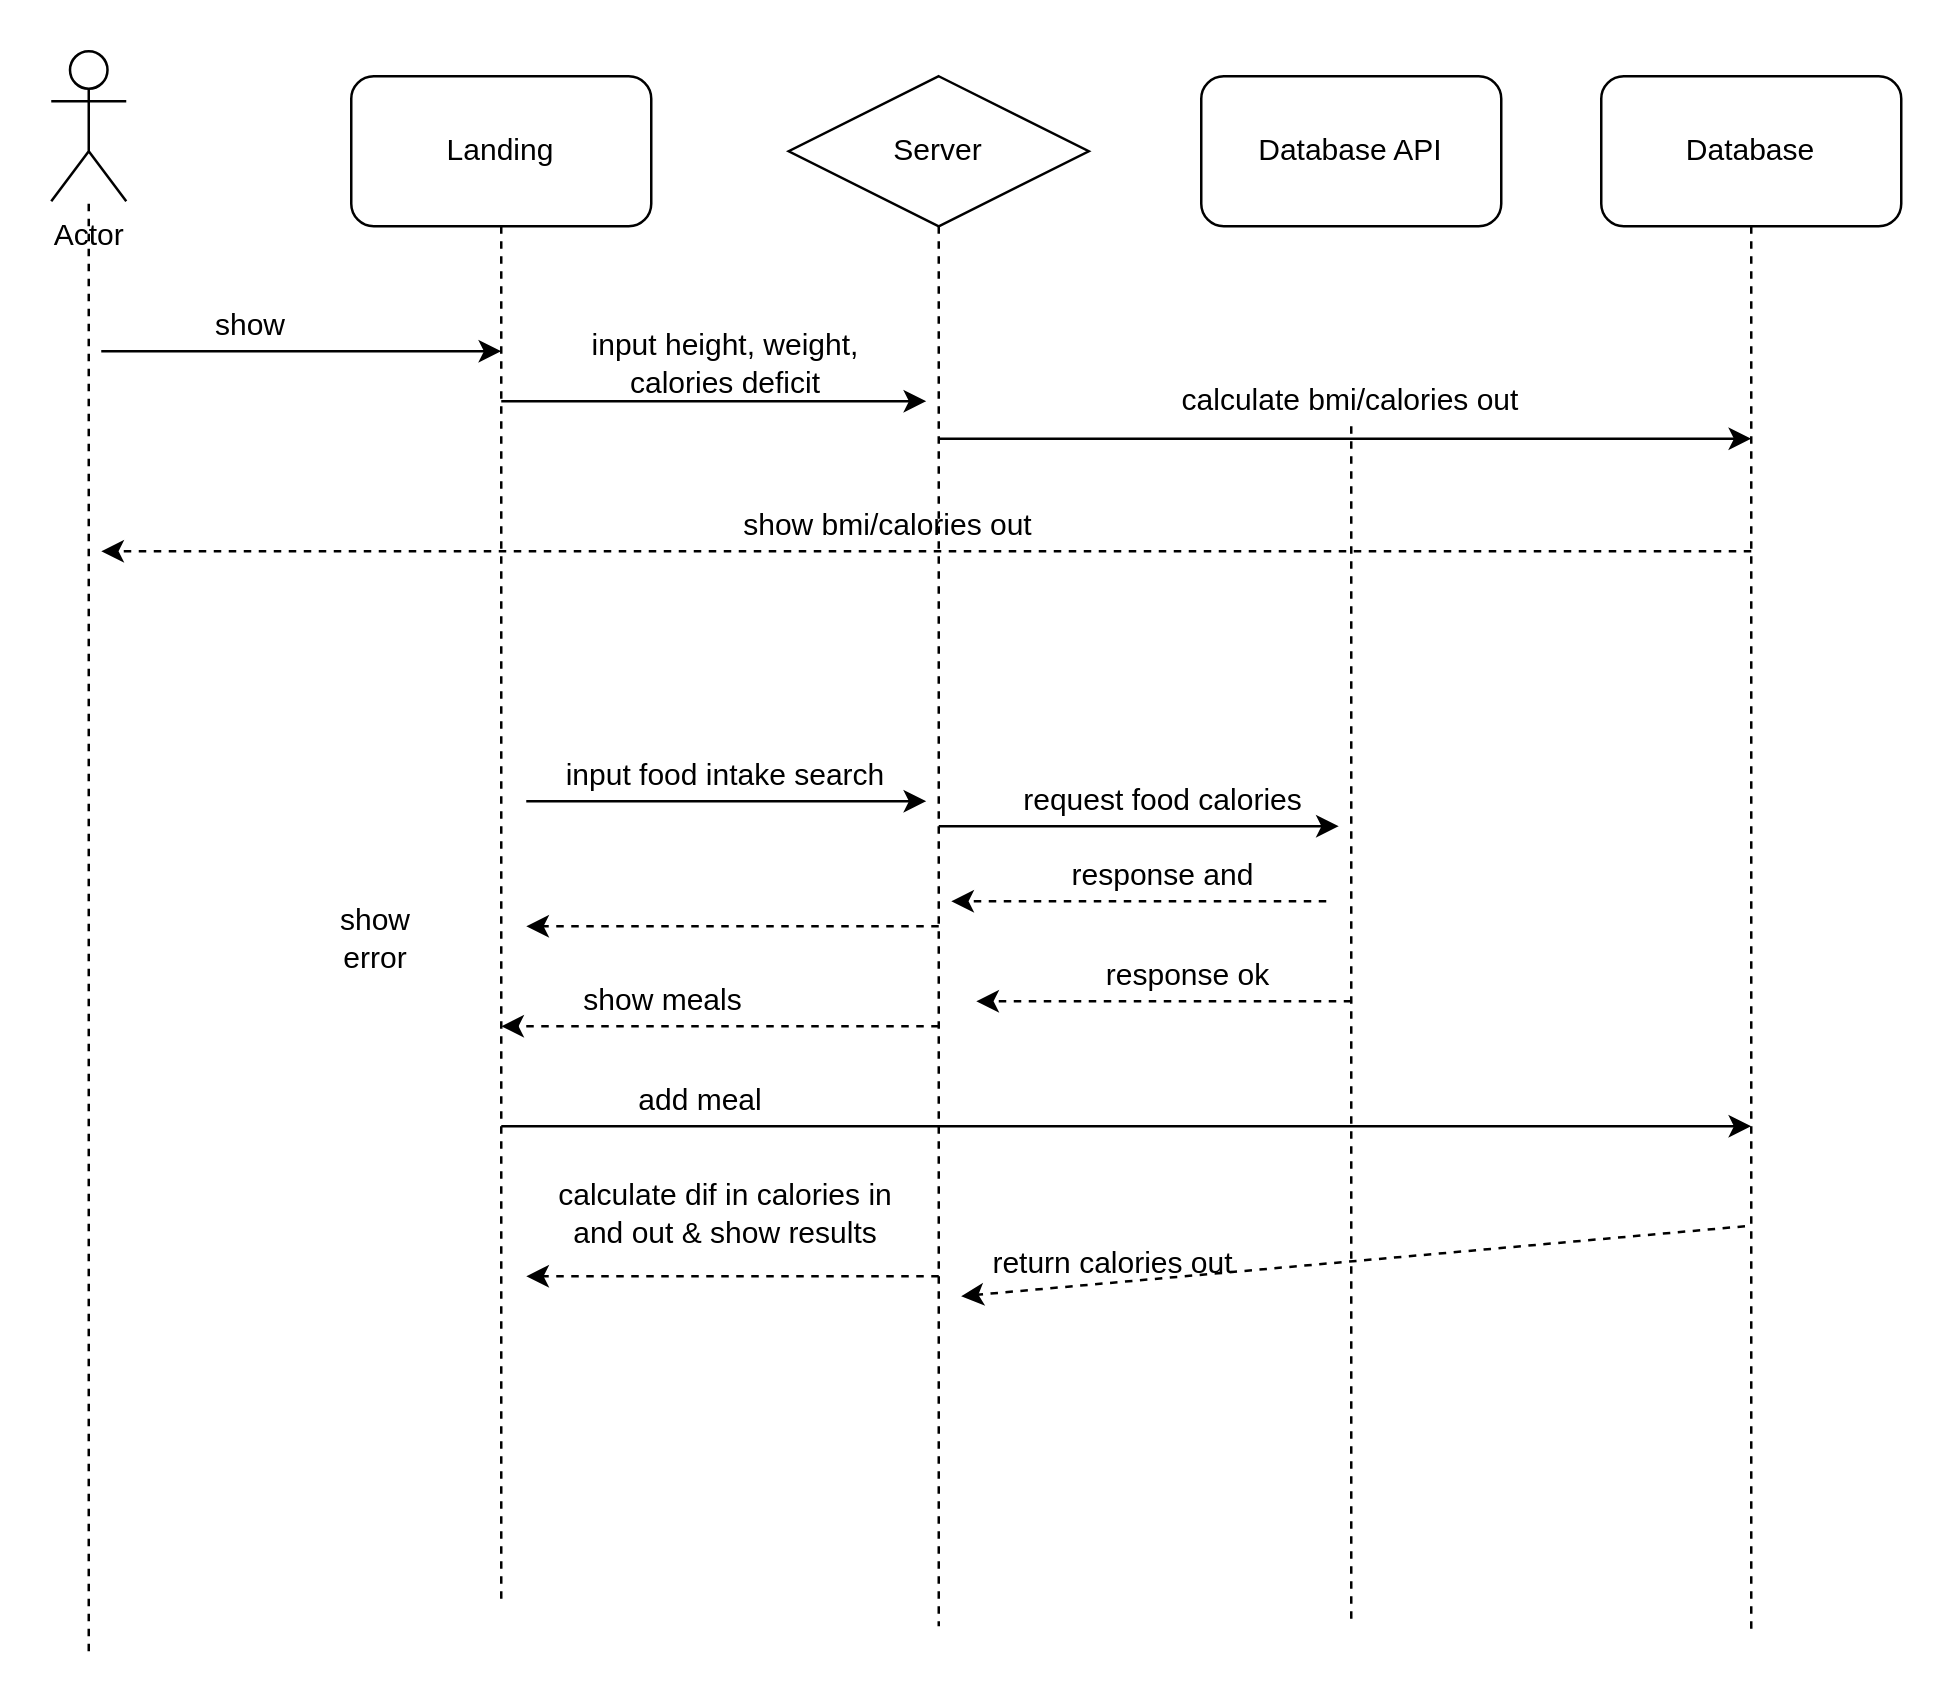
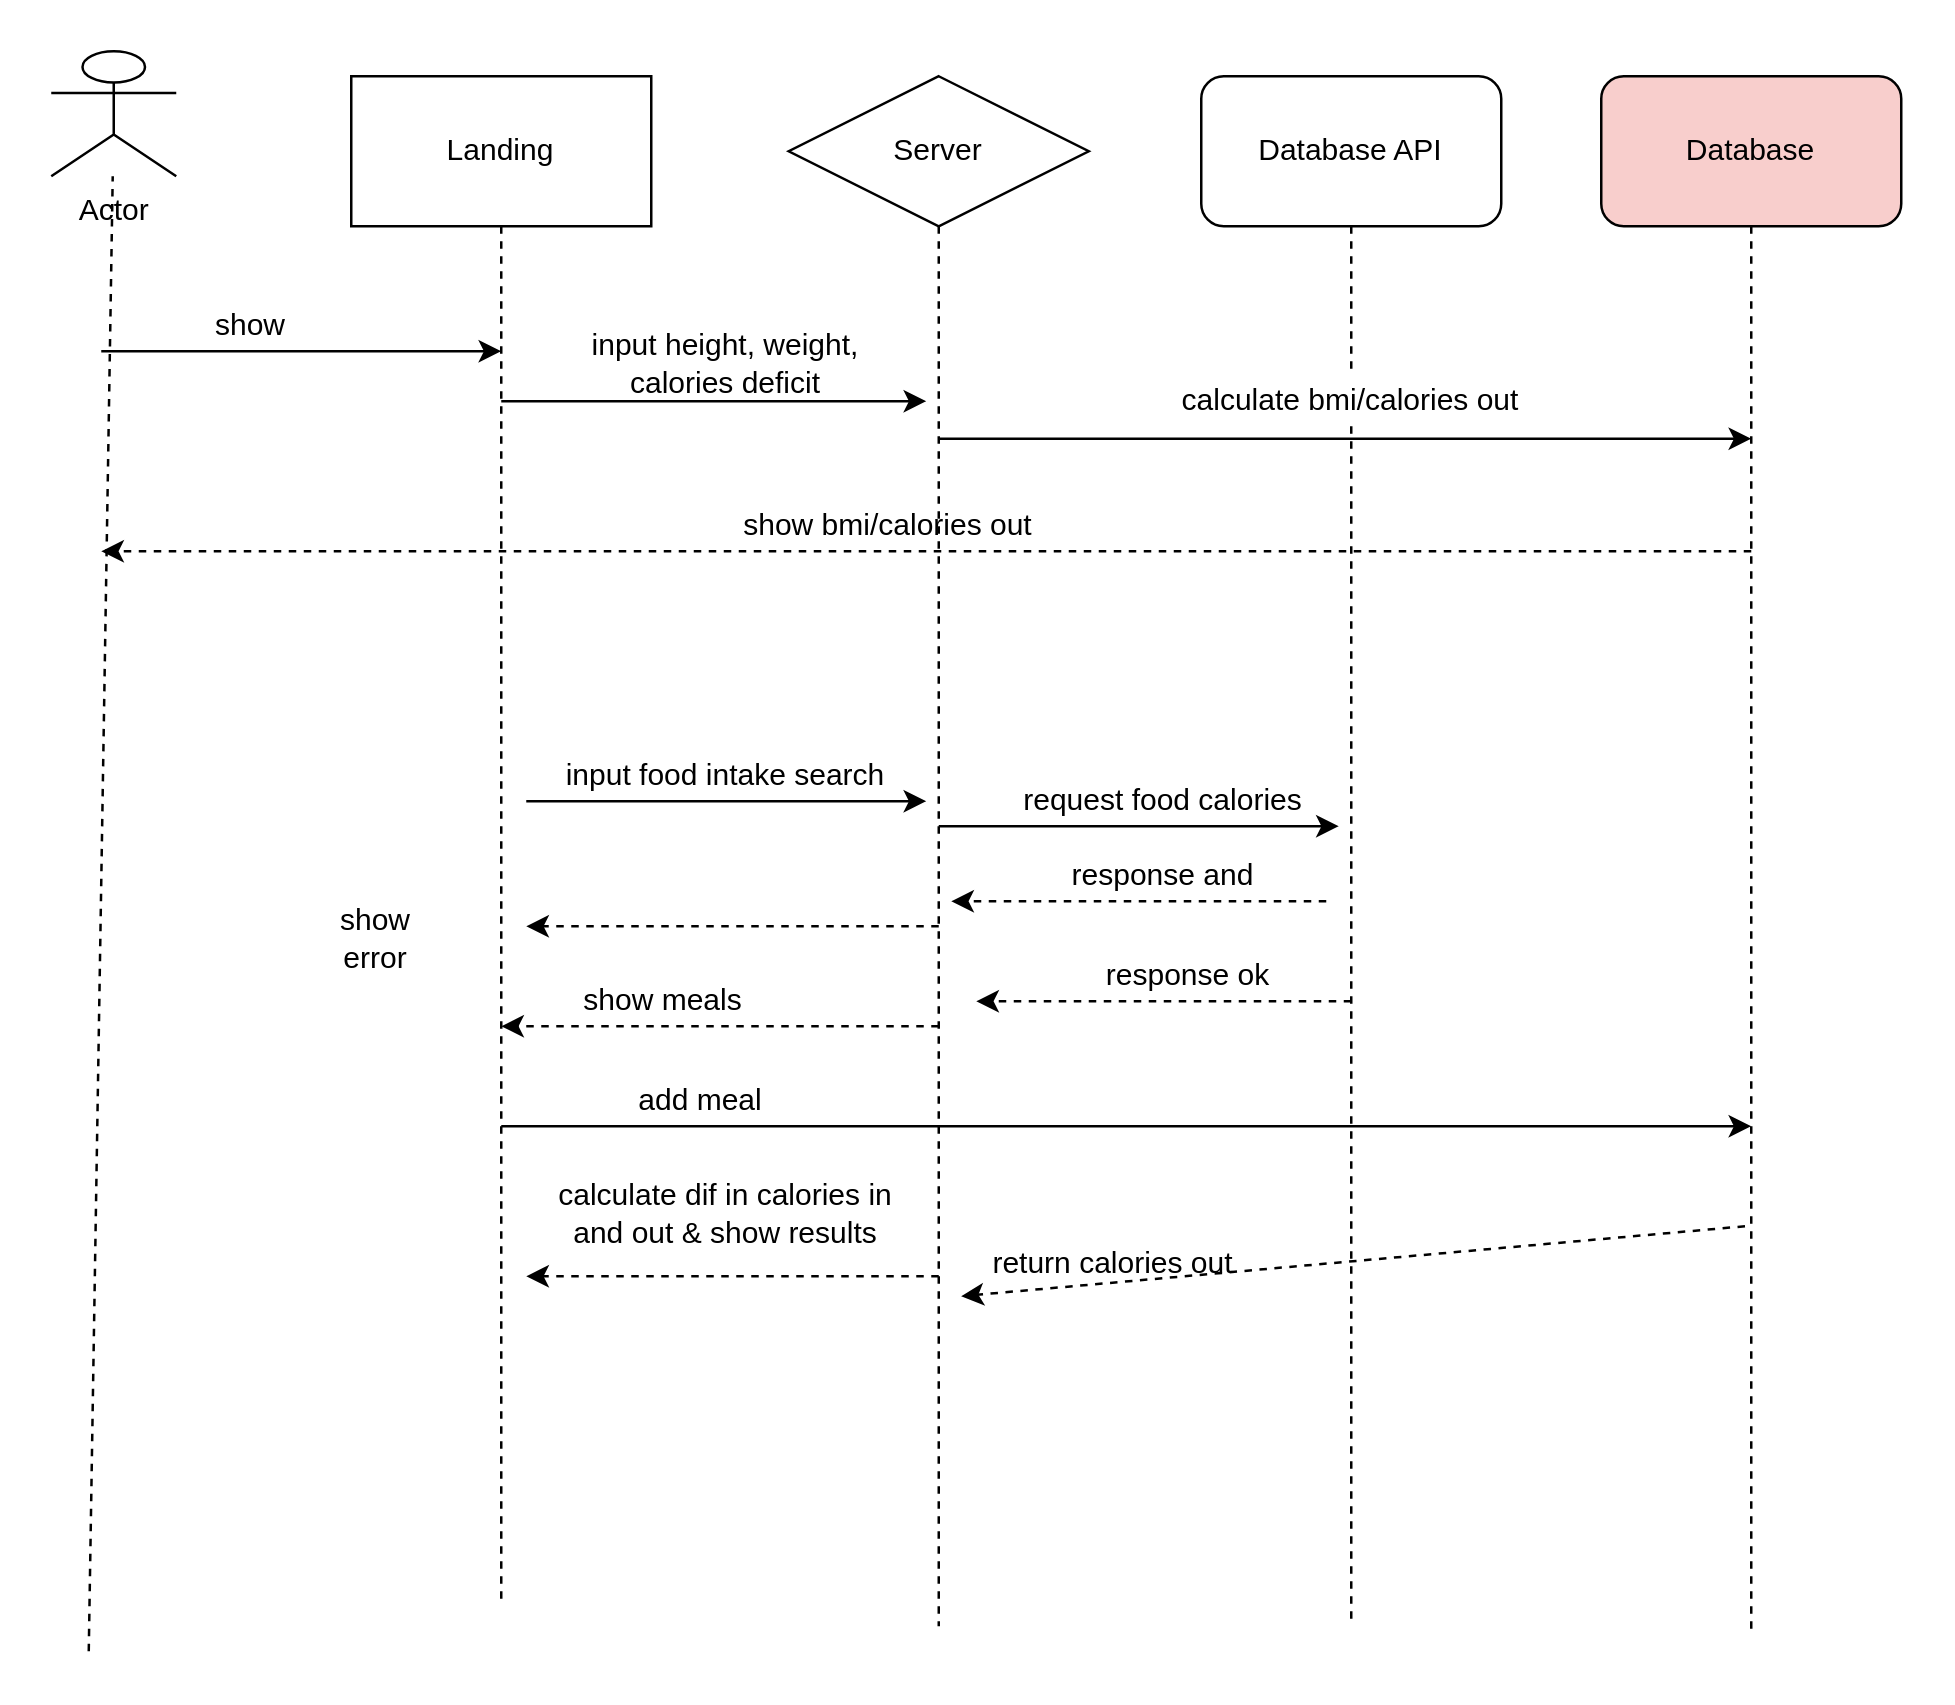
  <mxCell id="0" />
  <mxCell id="1" parent="0" />
  <mxCell id="2" style="edgeStyle=orthogonalEdgeStyle;rounded=0;orthogonalLoop=1;jettySize=auto;html=1;dashed=1;endArrow=none;endFill=0;" parent="1" source="3" edge="1"><mxGeometry relative="1" as="geometry"><mxPoint x="200" y="640" as="targetPoint" /><Array as="points"><mxPoint x="200" y="160" /><mxPoint x="200" y="160" /></Array></mxGeometry></mxCell>
- <mxCell id="3" value="Landing" style="rounded=1;whiteSpace=wrap;html=1;" parent="1" vertex="1"><mxGeometry x="140" y="30" width="120" height="60" as="geometry" /></mxCell>
+ <mxCell id="3" value="Landing" style="whiteSpace=wrap;html=1;rounded=0;" parent="1" vertex="1"><mxGeometry x="140" y="30" width="120" height="60" as="geometry" /></mxCell>
  <mxCell id="4" style="edgeStyle=orthogonalEdgeStyle;rounded=0;orthogonalLoop=1;jettySize=auto;html=1;dashed=1;endArrow=none;endFill=0;" parent="1" source="5" edge="1"><mxGeometry relative="1" as="geometry"><mxPoint x="375" y="650" as="targetPoint" /></mxGeometry></mxCell>
  <mxCell id="5" value="Server" style="rhombus;whiteSpace=wrap;html=1;" parent="1" vertex="1"><mxGeometry x="315" y="30" width="120" height="60" as="geometry" /></mxCell>
  <mxCell id="6" style="edgeStyle=orthogonalEdgeStyle;rounded=0;orthogonalLoop=1;jettySize=auto;html=1;exitX=0.5;exitY=1;exitDx=0;exitDy=0;dashed=1;startArrow=none;endArrow=none;endFill=0;" parent="1" source="17" edge="1"><mxGeometry relative="1" as="geometry"><mxPoint x="540" y="650" as="targetPoint" /></mxGeometry></mxCell>
  <mxCell id="7" value="Database API" style="rounded=1;whiteSpace=wrap;html=1;" parent="1" vertex="1"><mxGeometry x="480" y="30" width="120" height="60" as="geometry" /></mxCell>
  <mxCell id="8" style="edgeStyle=orthogonalEdgeStyle;rounded=0;orthogonalLoop=1;jettySize=auto;html=1;dashed=1;endArrow=none;endFill=0;" parent="1" source="9" edge="1"><mxGeometry relative="1" as="geometry"><mxPoint x="700" y="652" as="targetPoint" /></mxGeometry></mxCell>
- <mxCell id="9" value="Database" style="rounded=1;whiteSpace=wrap;html=1;" parent="1" vertex="1"><mxGeometry x="640" y="30" width="120" height="60" as="geometry" /></mxCell>
- <mxCell id="10" value="Actor" style="shape=umlActor;verticalLabelPosition=bottom;verticalAlign=top;html=1;outlineConnect=0;" parent="1" vertex="1"><mxGeometry x="20" width="30" height="60" as="geometry" y="20" /></mxCell>
+ <mxCell id="9" value="Database" style="rounded=1;whiteSpace=wrap;html=1;fillColor=#f8cecc;" parent="1" vertex="1"><mxGeometry x="640" y="30" width="120" height="60" as="geometry" /></mxCell>
+ <mxCell id="10" value="Actor" style="shape=umlActor;verticalLabelPosition=bottom;verticalAlign=top;html=1;outlineConnect=0;" parent="1" vertex="1"><mxGeometry x="20" y="20" width="50" height="50" as="geometry" /></mxCell>
  <mxCell id="11" value="" style="endArrow=none;dashed=1;html=1;" parent="1" target="10" edge="1"><mxGeometry width="50" height="50" relative="1" as="geometry"><mxPoint x="35" y="660" as="sourcePoint" /><mxPoint x="34.5" y="160" as="targetPoint" /></mxGeometry></mxCell>
  <mxCell id="12" value="" style="endArrow=classic;html=1;" parent="1" edge="1"><mxGeometry width="50" height="50" relative="1" as="geometry"><mxPoint x="40" y="140" as="sourcePoint" /><mxPoint x="200" y="140" as="targetPoint" /><Array as="points"><mxPoint x="70" y="140" /></Array></mxGeometry></mxCell>
  <mxCell id="13" value="show" style="text;html=1;strokeColor=none;fillColor=none;align=center;verticalAlign=middle;whiteSpace=wrap;rounded=0;" parent="1" vertex="1"><mxGeometry x="80" y="120" width="40" height="20" as="geometry" /></mxCell>
  <mxCell id="14" value="" style="endArrow=classic;html=1;" parent="1" edge="1"><mxGeometry width="50" height="50" relative="1" as="geometry"><mxPoint x="200" y="160" as="sourcePoint" /><mxPoint x="370" y="160" as="targetPoint" /></mxGeometry></mxCell>
  <mxCell id="15" value="input height, weight, calories deficit" style="text;html=1;strokeColor=none;fillColor=none;align=center;verticalAlign=middle;whiteSpace=wrap;rounded=0;" parent="1" vertex="1"><mxGeometry x="215" y="130" width="150" height="30" as="geometry" /></mxCell>
  <mxCell id="16" value="" style="endArrow=classic;html=1;" parent="1" edge="1"><mxGeometry width="50" height="50" relative="1" as="geometry"><mxPoint x="375" y="175" as="sourcePoint" /><mxPoint x="700" y="175" as="targetPoint" /></mxGeometry></mxCell>
  <mxCell id="17" value="calculate bmi/calories out" style="text;html=1;strokeColor=none;fillColor=none;align=center;verticalAlign=middle;whiteSpace=wrap;rounded=0;" parent="1" vertex="1"><mxGeometry x="460" y="150" width="160" height="20" as="geometry" /></mxCell>
+ <mxCell id="18" value="" style="edgeStyle=orthogonalEdgeStyle;rounded=0;orthogonalLoop=1;jettySize=auto;html=1;exitX=0.5;exitY=1;exitDx=0;exitDy=0;dashed=1;endArrow=none;" parent="1" source="7" target="17" edge="1"><mxGeometry relative="1" as="geometry"><mxPoint x="540" y="650" as="targetPoint" /><mxPoint x="540" y="90" as="sourcePoint" /></mxGeometry></mxCell>
  <mxCell id="19" value="" style="endArrow=classic;html=1;dashed=1;" parent="1" edge="1"><mxGeometry width="50" height="50" relative="1" as="geometry"><mxPoint x="700" y="220" as="sourcePoint" /><mxPoint x="40" y="220" as="targetPoint" /></mxGeometry></mxCell>
  <mxCell id="20" value="show bmi/calories out" style="text;html=1;strokeColor=none;fillColor=none;align=center;verticalAlign=middle;whiteSpace=wrap;rounded=0;" parent="1" vertex="1"><mxGeometry x="290" y="200" width="130" height="20" as="geometry" /></mxCell>
  <mxCell id="21" value="" style="endArrow=classic;html=1;" parent="1" edge="1"><mxGeometry width="50" height="50" relative="1" as="geometry"><mxPoint x="210" y="320" as="sourcePoint" /><mxPoint x="370" y="320" as="targetPoint" /><Array as="points"><mxPoint x="240" y="320" /><mxPoint x="310" y="320" /></Array></mxGeometry></mxCell>
  <mxCell id="22" value="input food intake search" style="text;html=1;strokeColor=none;fillColor=none;align=center;verticalAlign=middle;whiteSpace=wrap;rounded=0;" parent="1" vertex="1"><mxGeometry x="220" y="300" width="140" height="20" as="geometry" /></mxCell>
  <mxCell id="23" value="" style="endArrow=classic;html=1;" parent="1" edge="1"><mxGeometry width="50" height="50" relative="1" as="geometry"><mxPoint x="375" y="330" as="sourcePoint" /><mxPoint x="535" y="330" as="targetPoint" /><Array as="points"><mxPoint x="405" y="330" /><mxPoint x="475" y="330" /></Array></mxGeometry></mxCell>
  <mxCell id="24" value="request food calories" style="text;html=1;strokeColor=none;fillColor=none;align=center;verticalAlign=middle;whiteSpace=wrap;rounded=0;" parent="1" vertex="1"><mxGeometry x="400" y="310" width="130" height="20" as="geometry" /></mxCell>
  <mxCell id="25" value="" style="endArrow=classic;html=1;dashed=1;" parent="1" edge="1"><mxGeometry width="50" height="50" relative="1" as="geometry"><mxPoint x="530" y="360" as="sourcePoint" /><mxPoint x="380" y="360" as="targetPoint" /></mxGeometry></mxCell>
  <mxCell id="26" value="response and" style="text;html=1;strokeColor=none;fillColor=none;align=center;verticalAlign=middle;whiteSpace=wrap;rounded=0;" parent="1" vertex="1"><mxGeometry x="400" y="340" width="130" height="20" as="geometry" /></mxCell>
  <mxCell id="27" value="" style="endArrow=classic;html=1;dashed=1;" parent="1" edge="1"><mxGeometry width="50" height="50" relative="1" as="geometry"><mxPoint x="375" y="370" as="sourcePoint" /><mxPoint x="210" y="370" as="targetPoint" /></mxGeometry></mxCell>
  <mxCell id="28" value="show error" style="text;html=1;strokeColor=none;fillColor=none;align=center;verticalAlign=middle;whiteSpace=wrap;rounded=0;" parent="1" vertex="1"><mxGeometry x="130" y="360" width="40" height="30" as="geometry" /></mxCell>
  <mxCell id="29" value="" style="endArrow=classic;html=1;dashed=1;" parent="1" edge="1"><mxGeometry width="50" height="50" relative="1" as="geometry"><mxPoint x="540" y="400" as="sourcePoint" /><mxPoint x="390" y="400" as="targetPoint" /><Array as="points"><mxPoint x="470" y="400" /></Array></mxGeometry></mxCell>
  <mxCell id="30" value="response ok" style="text;html=1;strokeColor=none;fillColor=none;align=center;verticalAlign=middle;whiteSpace=wrap;rounded=0;" parent="1" vertex="1"><mxGeometry x="410" y="380" width="130" height="20" as="geometry" /></mxCell>
  <mxCell id="31" value="" style="endArrow=classic;html=1;dashed=1;" parent="1" edge="1"><mxGeometry width="50" height="50" relative="1" as="geometry"><mxPoint x="375" y="410" as="sourcePoint" /><mxPoint x="200" y="410" as="targetPoint" /><Array as="points"><mxPoint x="305" y="410" /></Array></mxGeometry></mxCell>
  <mxCell id="32" value="show meals" style="text;html=1;strokeColor=none;fillColor=none;align=center;verticalAlign=middle;whiteSpace=wrap;rounded=0;" parent="1" vertex="1"><mxGeometry x="200" y="390" width="130" height="20" as="geometry" /></mxCell>
  <mxCell id="33" value="" style="endArrow=classic;html=1;" parent="1" edge="1"><mxGeometry width="50" height="50" relative="1" as="geometry"><mxPoint x="200" y="450" as="sourcePoint" /><mxPoint x="700" y="450" as="targetPoint" /><Array as="points"><mxPoint x="240" y="450" /></Array></mxGeometry></mxCell>
  <mxCell id="34" value="add meal" style="text;html=1;strokeColor=none;fillColor=none;align=center;verticalAlign=middle;whiteSpace=wrap;rounded=0;" parent="1" vertex="1"><mxGeometry x="210" y="430" width="140" height="20" as="geometry" /></mxCell>
  <mxCell id="35" value="" style="endArrow=classic;html=1;dashed=1;entryX=0.064;entryY=1.15;entryDx=0;entryDy=0;entryPerimeter=0;" edge="1" parent="1" target="36"><mxGeometry width="50" height="50" relative="1" as="geometry"><mxPoint x="697.5" y="490" as="sourcePoint" /><mxPoint x="390" y="494" as="targetPoint" /></mxGeometry></mxCell>
  <mxCell id="36" value="return calories out" style="text;html=1;strokeColor=none;fillColor=none;align=center;verticalAlign=middle;whiteSpace=wrap;rounded=0;" vertex="1" parent="1"><mxGeometry x="375" y="495" width="140" height="20" as="geometry" /></mxCell>
  <mxCell id="37" value="calculate dif in calories in and out &amp;amp; show results" style="text;html=1;strokeColor=none;fillColor=none;align=center;verticalAlign=middle;whiteSpace=wrap;rounded=0;" vertex="1" parent="1"><mxGeometry x="220" y="470" width="140" height="30" as="geometry" /></mxCell>
  <mxCell id="38" value="" style="endArrow=classic;html=1;dashed=1;" edge="1" parent="1"><mxGeometry width="50" height="50" relative="1" as="geometry"><mxPoint x="375" y="510" as="sourcePoint" /><mxPoint x="210" y="510" as="targetPoint" /></mxGeometry></mxCell>
